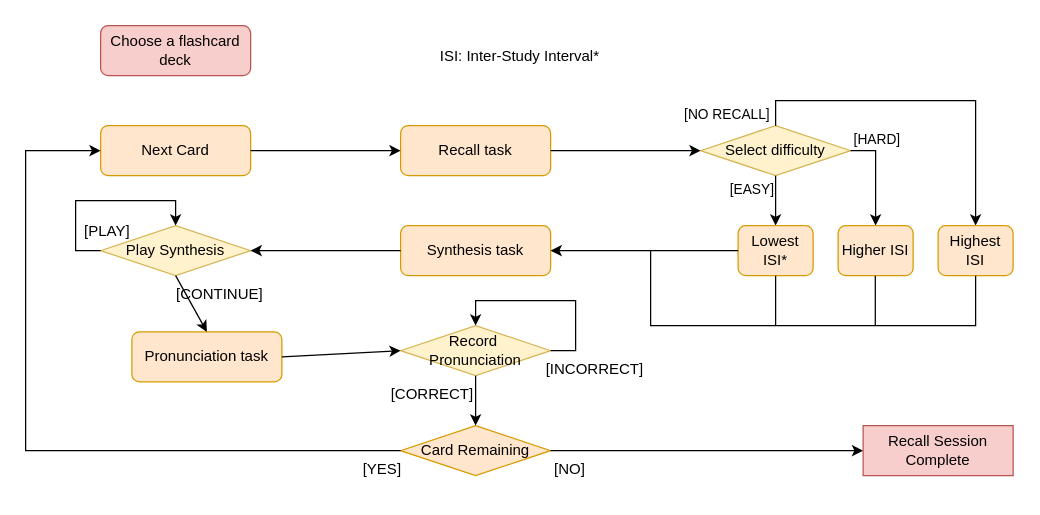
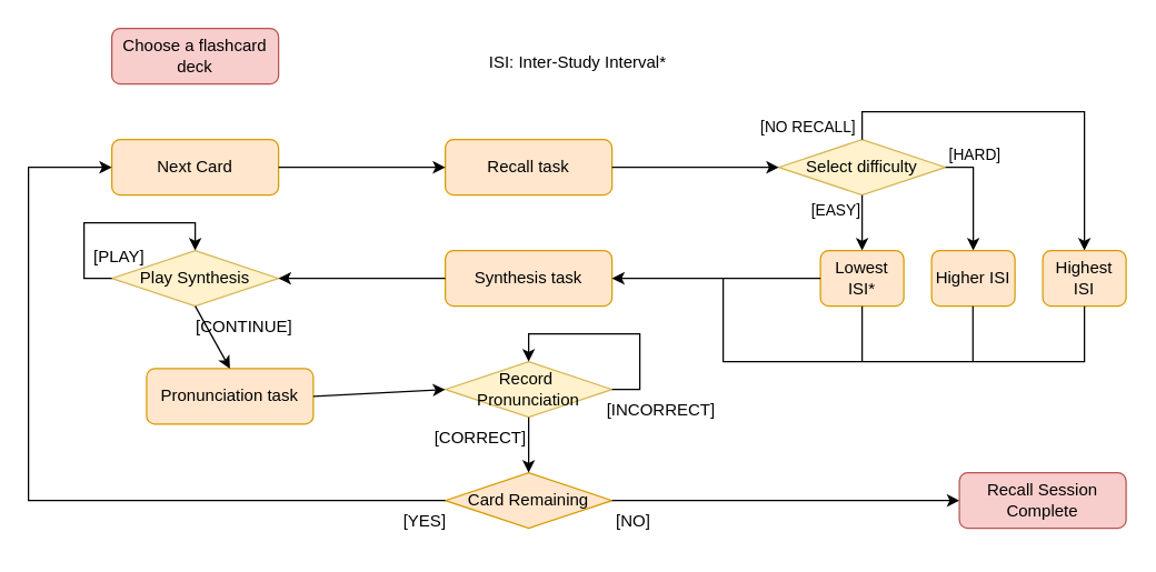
  <mxCell id="0" />
  <mxCell id="1" parent="0" />
  <mxCell id="2" value="Choose a flashcard deck" style="rounded=1;whiteSpace=wrap;html=1;fillColor=#F8CECC;strokeColor=#b85450;" parent="1" vertex="1"><mxGeometry x="80" y="20" width="120" height="40" as="geometry" /></mxCell>
  <mxCell id="3" value="Recall task" style="rounded=1;whiteSpace=wrap;html=1;fillColor=#ffe6cc;strokeColor=#d79b00;" parent="1" vertex="1"><mxGeometry x="320" y="100" width="120" height="40" as="geometry" /></mxCell>
  <mxCell id="4" value="Synthesis task" style="rounded=1;whiteSpace=wrap;html=1;fillColor=#ffe6cc;strokeColor=#d79b00;" parent="1" vertex="1"><mxGeometry x="320" y="180" width="120" height="40" as="geometry" /></mxCell>
  <mxCell id="5" value="Pronunciation task" style="rounded=1;whiteSpace=wrap;html=1;fillColor=#ffe6cc;strokeColor=#d79b00;" parent="1" vertex="1"><mxGeometry x="105" y="265" width="120" height="40" as="geometry" /></mxCell>
  <mxCell id="6" value="Select difficulty" style="rhombus;whiteSpace=wrap;html=1;fillColor=#fff2cc;strokeColor=#d6b656;" parent="1" vertex="1"><mxGeometry x="560" y="100" width="120" height="40" as="geometry" /></mxCell>
  <mxCell id="7" value="" style="endArrow=classic;html=1;rounded=0;exitX=1;exitY=0.5;exitDx=0;exitDy=0;entryX=0;entryY=0.5;entryDx=0;entryDy=0;" parent="1" source="3" target="6" edge="1"><mxGeometry width="50" height="50" relative="1" as="geometry"><mxPoint x="210" y="130" as="sourcePoint" /><mxPoint x="330" y="130" as="targetPoint" /></mxGeometry></mxCell>
  <mxCell id="8" value="" style="endArrow=classic;html=1;rounded=0;exitX=0.5;exitY=0;exitDx=0;exitDy=0;entryX=0.5;entryY=0;entryDx=0;entryDy=0;" parent="1" source="6" target="16" edge="1"><mxGeometry width="50" height="50" relative="1" as="geometry"><mxPoint x="610" y="100" as="sourcePoint" /><mxPoint x="780" y="180" as="targetPoint" /><Array as="points"><mxPoint x="620" y="80" /><mxPoint x="780" y="80" /></Array></mxGeometry></mxCell>
  <mxCell id="9" value="[NO RECALL]" style="edgeLabel;html=1;align=center;verticalAlign=middle;resizable=0;points=[];" parent="8" vertex="1" connectable="0"><mxGeometry x="-0.248" relative="1" as="geometry"><mxPoint x="-125" y="10" as="offset" /></mxGeometry></mxCell>
  <mxCell id="10" value="" style="endArrow=classic;html=1;rounded=0;exitX=1;exitY=0.5;exitDx=0;exitDy=0;entryX=0.5;entryY=0;entryDx=0;entryDy=0;" parent="1" source="6" target="15" edge="1"><mxGeometry width="50" height="50" relative="1" as="geometry"><mxPoint x="660" y="210" as="sourcePoint" /><mxPoint x="700" y="180" as="targetPoint" /><Array as="points"><mxPoint x="700" y="120" /></Array></mxGeometry></mxCell>
  <mxCell id="11" value="[EASY]" style="edgeLabel;html=1;align=center;verticalAlign=middle;resizable=0;points=[];" parent="10" vertex="1" connectable="0"><mxGeometry x="-0.068" y="-1" relative="1" as="geometry"><mxPoint x="-99" y="13" as="offset" /></mxGeometry></mxCell>
  <mxCell id="12" value="[HARD]" style="edgeLabel;html=1;align=center;verticalAlign=middle;resizable=0;points=[];" parent="10" vertex="1" connectable="0"><mxGeometry x="-0.023" y="-1" relative="1" as="geometry"><mxPoint x="1" y="-29" as="offset" /></mxGeometry></mxCell>
  <mxCell id="13" value="" style="endArrow=classic;html=1;rounded=0;exitX=0.5;exitY=1;exitDx=0;exitDy=0;entryX=0.5;entryY=0;entryDx=0;entryDy=0;" parent="1" source="6" target="14" edge="1"><mxGeometry width="50" height="50" relative="1" as="geometry"><mxPoint x="570" y="210" as="sourcePoint" /><mxPoint x="620" y="180" as="targetPoint" /></mxGeometry></mxCell>
  <mxCell id="14" value="Lowest ISI*" style="rounded=1;whiteSpace=wrap;html=1;fillColor=#ffe6cc;strokeColor=#d79b00;" parent="1" vertex="1"><mxGeometry x="590" y="180" width="60" height="40" as="geometry" /></mxCell>
  <mxCell id="15" value="Higher ISI" style="rounded=1;whiteSpace=wrap;html=1;fillColor=#ffe6cc;strokeColor=#d79b00;" parent="1" vertex="1"><mxGeometry x="670" y="180" width="60" height="40" as="geometry" /></mxCell>
  <mxCell id="16" value="Highest ISI" style="rounded=1;whiteSpace=wrap;html=1;fillColor=#ffe6cc;strokeColor=#d79b00;" parent="1" vertex="1"><mxGeometry x="750" y="180" width="60" height="40" as="geometry" /></mxCell>
  <mxCell id="17" value="ISI: Inter-Study Interval*" style="text;html=1;align=center;verticalAlign=middle;resizable=0;points=[];autosize=1;strokeColor=none;fillColor=none;" parent="1" vertex="1"><mxGeometry x="340" y="30" width="150" height="30" as="geometry" /></mxCell>
  <mxCell id="18" value="" style="endArrow=none;html=1;rounded=0;entryX=0.5;entryY=1;entryDx=0;entryDy=0;" parent="1" target="16" edge="1"><mxGeometry width="50" height="50" relative="1" as="geometry"><mxPoint x="520" y="200" as="sourcePoint" /><mxPoint x="700" y="270" as="targetPoint" /><Array as="points"><mxPoint x="520" y="260" /><mxPoint x="620" y="260" /><mxPoint x="700" y="260" /><mxPoint x="780" y="260" /></Array></mxGeometry></mxCell>
  <mxCell id="19" value="" style="endArrow=none;html=1;rounded=0;" parent="1" edge="1"><mxGeometry width="50" height="50" relative="1" as="geometry"><mxPoint x="620" y="260" as="sourcePoint" /><mxPoint x="620" y="220" as="targetPoint" /></mxGeometry></mxCell>
  <mxCell id="20" value="" style="endArrow=none;html=1;rounded=0;" parent="1" edge="1"><mxGeometry width="50" height="50" relative="1" as="geometry"><mxPoint x="699.74" y="260" as="sourcePoint" /><mxPoint x="699.74" y="220" as="targetPoint" /></mxGeometry></mxCell>
  <mxCell id="21" value="" style="endArrow=classic;html=1;rounded=0;exitX=0;exitY=0.5;exitDx=0;exitDy=0;" parent="1" source="14" edge="1"><mxGeometry width="50" height="50" relative="1" as="geometry"><mxPoint x="510" y="230" as="sourcePoint" /><mxPoint x="440" y="200" as="targetPoint" /></mxGeometry></mxCell>
  <mxCell id="22" value="Play Synthesis" style="rhombus;whiteSpace=wrap;html=1;fillColor=#fff2cc;strokeColor=#d6b656;" parent="1" vertex="1"><mxGeometry x="80" y="180" width="120" height="40" as="geometry" /></mxCell>
  <mxCell id="23" value="" style="endArrow=classic;html=1;rounded=0;exitX=0;exitY=0.5;exitDx=0;exitDy=0;entryX=0.5;entryY=0;entryDx=0;entryDy=0;" parent="1" source="22" target="22" edge="1"><mxGeometry width="50" height="50" relative="1" as="geometry"><mxPoint x="110" y="280" as="sourcePoint" /><mxPoint x="200" y="160" as="targetPoint" /><Array as="points"><mxPoint x="60" y="200" /><mxPoint x="60" y="160" /><mxPoint x="140" y="160" /></Array></mxGeometry></mxCell>
  <mxCell id="24" value="[PLAY]" style="text;html=1;align=center;verticalAlign=middle;resizable=0;points=[];autosize=1;strokeColor=none;fillColor=none;" parent="1" vertex="1"><mxGeometry x="55" y="170" width="60" height="30" as="geometry" /></mxCell>
  <mxCell id="25" value="" style="endArrow=classic;html=1;rounded=0;exitX=0.5;exitY=1;exitDx=0;exitDy=0;entryX=0.5;entryY=0;entryDx=0;entryDy=0;" parent="1" source="22" target="5" edge="1"><mxGeometry width="50" height="50" relative="1" as="geometry"><mxPoint x="130" y="320" as="sourcePoint" /><mxPoint x="140" y="300" as="targetPoint" /></mxGeometry></mxCell>
  <mxCell id="26" value="[CONTINUE]" style="text;html=1;align=center;verticalAlign=middle;resizable=0;points=[];autosize=1;strokeColor=none;fillColor=none;" parent="1" vertex="1"><mxGeometry x="130" y="220" width="90" height="30" as="geometry" /></mxCell>
  <mxCell id="27" value="&lt;div&gt;Record&amp;nbsp;&lt;/div&gt;&lt;div&gt;Pronunciation&lt;/div&gt;" style="rhombus;whiteSpace=wrap;html=1;fillColor=#fff2cc;strokeColor=#d6b656;" parent="1" vertex="1"><mxGeometry x="320" y="260" width="120" height="40" as="geometry" /></mxCell>
  <mxCell id="28" value="" style="endArrow=classic;html=1;rounded=0;exitX=1;exitY=0.5;exitDx=0;exitDy=0;entryX=0;entryY=0.5;entryDx=0;entryDy=0;" parent="1" source="5" target="27" edge="1"><mxGeometry width="50" height="50" relative="1" as="geometry"><mxPoint x="210" y="330" as="sourcePoint" /><mxPoint x="260" y="280" as="targetPoint" /></mxGeometry></mxCell>
  <mxCell id="29" value="" style="endArrow=classic;html=1;rounded=0;exitX=1;exitY=0.5;exitDx=0;exitDy=0;entryX=0.5;entryY=0;entryDx=0;entryDy=0;" parent="1" source="27" target="27" edge="1"><mxGeometry width="50" height="50" relative="1" as="geometry"><mxPoint x="480" y="340" as="sourcePoint" /><mxPoint x="340" y="260" as="targetPoint" /><Array as="points"><mxPoint x="460" y="280" /><mxPoint x="460" y="240" /><mxPoint x="380" y="240" /></Array></mxGeometry></mxCell>
  <mxCell id="30" value="[INCORRECT]" style="text;html=1;align=center;verticalAlign=middle;resizable=0;points=[];autosize=1;strokeColor=none;fillColor=none;" parent="1" vertex="1"><mxGeometry x="425" y="280" width="100" height="30" as="geometry" /></mxCell>
  <mxCell id="31" value="[CORRECT]" style="text;html=1;align=center;verticalAlign=middle;resizable=0;points=[];autosize=1;strokeColor=none;fillColor=none;" parent="1" vertex="1"><mxGeometry x="300" y="300" width="90" height="30" as="geometry" /></mxCell>
  <mxCell id="32" value="Next Card" style="rounded=1;whiteSpace=wrap;html=1;fillColor=#ffe6cc;strokeColor=#d79b00;" parent="1" vertex="1"><mxGeometry x="80" y="100" width="120" height="40" as="geometry" /></mxCell>
  <mxCell id="33" value="" style="endArrow=classic;html=1;rounded=0;exitX=1;exitY=0.5;exitDx=0;exitDy=0;entryX=0;entryY=0.5;entryDx=0;entryDy=0;" parent="1" source="32" target="3" edge="1"><mxGeometry width="50" height="50" relative="1" as="geometry"><mxPoint x="230" y="120" as="sourcePoint" /><mxPoint x="280" y="70" as="targetPoint" /></mxGeometry></mxCell>
  <mxCell id="34" value="Card Remaining" style="rhombus;whiteSpace=wrap;html=1;fillColor=#ffe6cc;strokeColor=#d79b00;" parent="1" vertex="1"><mxGeometry x="320" y="340" width="120" height="40" as="geometry" /></mxCell>
  <mxCell id="35" value="" style="endArrow=classic;html=1;rounded=0;exitX=0.5;exitY=1;exitDx=0;exitDy=0;entryX=0.5;entryY=0;entryDx=0;entryDy=0;" parent="1" source="27" target="34" edge="1"><mxGeometry width="50" height="50" relative="1" as="geometry"><mxPoint x="410" y="310" as="sourcePoint" /><mxPoint x="540" y="320" as="targetPoint" /></mxGeometry></mxCell>
  <mxCell id="36" value="" style="endArrow=classic;html=1;rounded=0;entryX=0;entryY=0.5;entryDx=0;entryDy=0;exitX=0;exitY=0.5;exitDx=0;exitDy=0;" parent="1" source="34" target="32" edge="1"><mxGeometry width="50" height="50" relative="1" as="geometry"><mxPoint x="290" y="340" as="sourcePoint" /><mxPoint x="20" y="100" as="targetPoint" /><Array as="points"><mxPoint x="20" y="360" /><mxPoint x="20" y="120" /></Array></mxGeometry></mxCell>
  <mxCell id="37" value="[YES]" style="text;html=1;align=center;verticalAlign=middle;resizable=0;points=[];autosize=1;strokeColor=none;fillColor=none;" parent="1" vertex="1"><mxGeometry x="280" y="360" width="50" height="30" as="geometry" /></mxCell>
  <mxCell id="38" value="" style="endArrow=classic;html=1;rounded=0;exitX=1;exitY=0.5;exitDx=0;exitDy=0;entryX=0;entryY=0.5;entryDx=0;entryDy=0;" parent="1" source="34" target="39" edge="1"><mxGeometry width="50" height="50" relative="1" as="geometry"><mxPoint x="500" y="380" as="sourcePoint" /><mxPoint x="560" y="360" as="targetPoint" /></mxGeometry></mxCell>
- <mxCell id="39" value="Recall Session Complete" style="whiteSpace=wrap;html=1;fillColor=#F8CECC;strokeColor=#b85450;rounded=0;" parent="1" vertex="1"><mxGeometry x="690" y="340" width="120" height="40" as="geometry" /></mxCell>
+ <mxCell id="39" value="Recall Session Complete" style="rounded=1;whiteSpace=wrap;html=1;fillColor=#F8CECC;strokeColor=#b85450;" parent="1" vertex="1"><mxGeometry x="690" y="340" width="120" height="40" as="geometry" /></mxCell>
  <mxCell id="40" value="[NO]" style="text;html=1;align=center;verticalAlign=middle;resizable=0;points=[];autosize=1;strokeColor=none;fillColor=none;" parent="1" vertex="1"><mxGeometry x="430" y="360" width="50" height="30" as="geometry" /></mxCell>
  <mxCell id="41" value="" style="endArrow=classic;html=1;rounded=0;exitX=0;exitY=0.5;exitDx=0;exitDy=0;entryX=1;entryY=0.5;entryDx=0;entryDy=0;" parent="1" source="4" target="22" edge="1"><mxGeometry width="50" height="50" relative="1" as="geometry"><mxPoint x="220" y="190" as="sourcePoint" /><mxPoint x="270" y="140" as="targetPoint" /></mxGeometry></mxCell>
